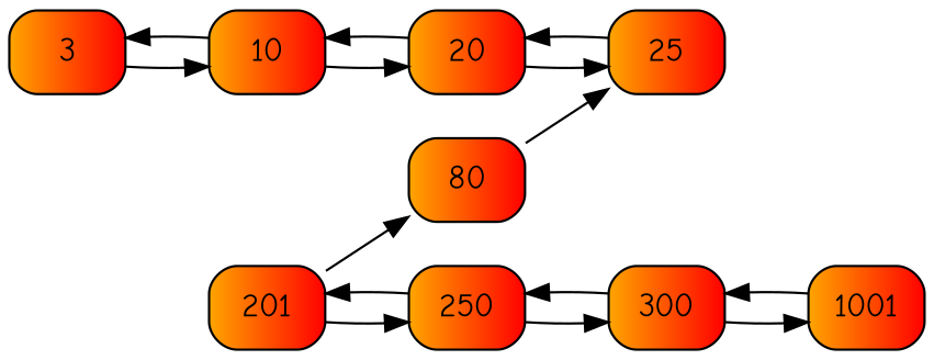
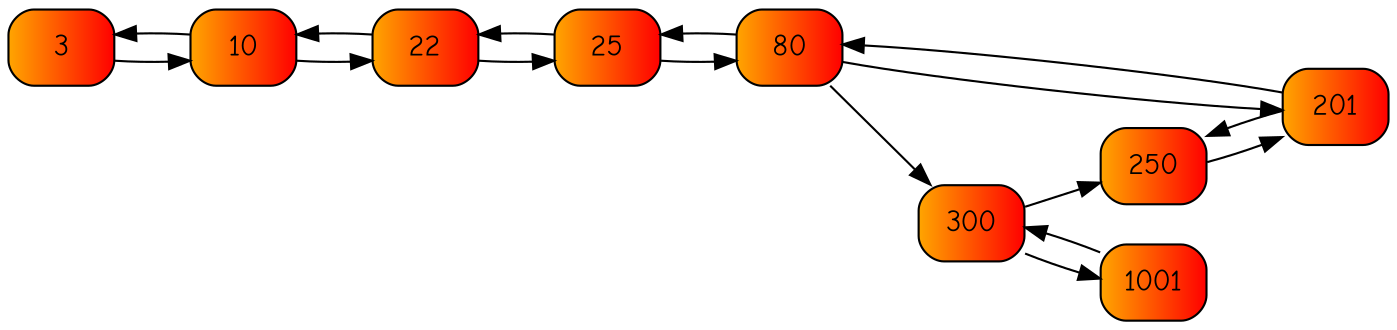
  digraph {
    fontname="Comic Neue"
    rankdir=LR
    node [fillcolor="orange:red" fontname="Comic Neue" shape=record style="rounded,filled"]
    edge [fontname="Comic Neue"]
    n1 [height=0.5 label=3 width=0.7]
    n2 [height=0.5 label=10 width=0.7]
-   n3 [height=0.5 label=20 width=0.7]
+   n3 [height=0.5 label=22 width=0.7]
    n4 [height=0.5 label=25 width=0.7]
    n5 [height=0.5 label=80 width=0.7]
    n6 [height=0.5 label=201 width=0.7]
    n7 [height=0.5 label=250 width=0.7]
    n8 [height=0.5 label=300 width=0.7]
    n9 [height=0.5 label=1001 width=0.7]
    n1 -> n2
    n2 -> n1
    n2 -> n3
    n3 -> n2
    n3 -> n4
    n4 -> n3
+   n4 -> n5
    n5 -> n4
+   n5 -> n6
    n6 -> n5
    n6 -> n7
    n7 -> n6
-   n7 -> n8
+   n5 -> n8
    n8 -> n7
    n8 -> n9
    n9 -> n8
  }
